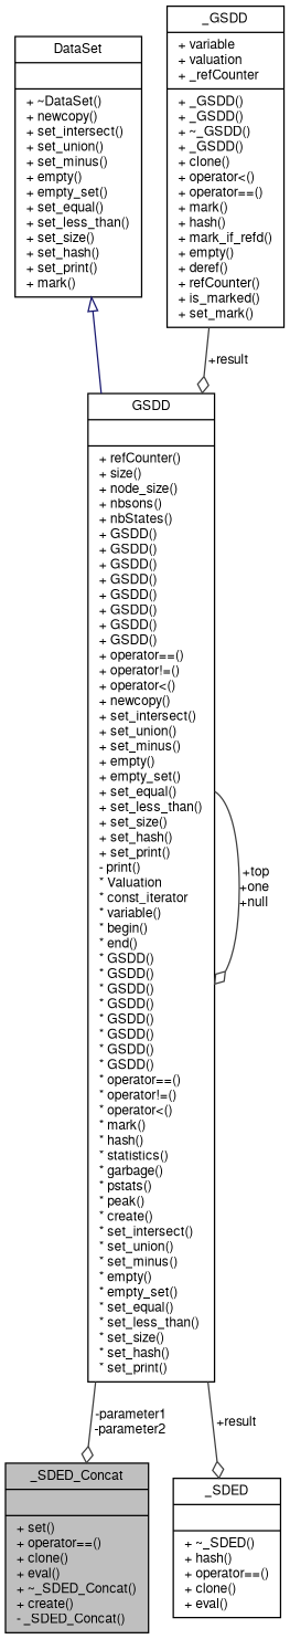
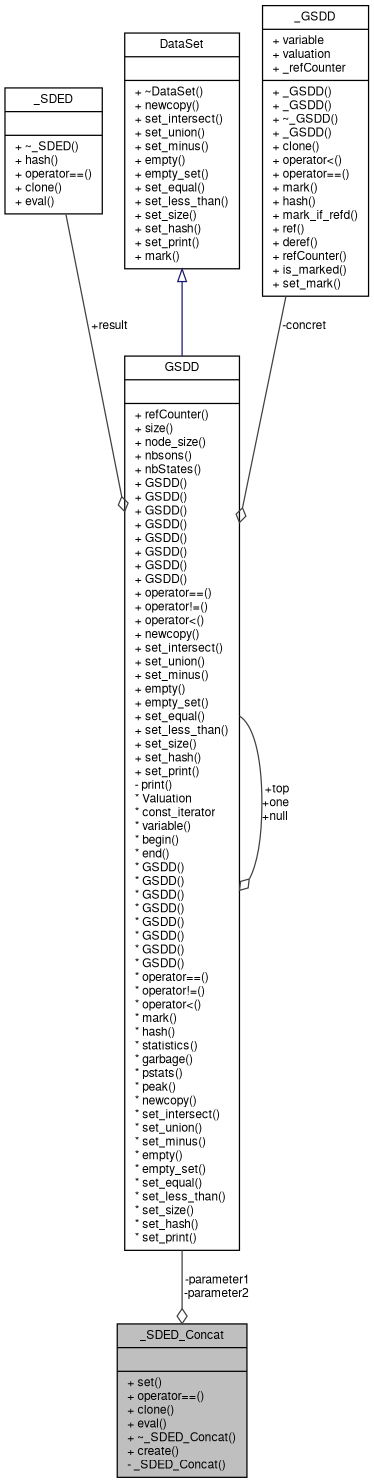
  digraph {
    node [color=black fillcolor=white fontname=FreeSans fontsize=10 shape=record style=filled]
    edge [arrowhead=odiamond color=grey25 fontname=FreeSans fontsize=10 labelfontname=FreeSans labelfontsize=10 style=solid]
    n1 [fillcolor=grey75 fontcolor=black height=0.2 label="{_SDED_Concat\n||+ set()\l+ operator==()\l+ clone()\l+ eval()\l+ ~_SDED_Concat()\l+ create()\l- _SDED_Concat()\l}" width=0.4]
    n2 [height=0.2 label="{_SDED\n||+ ~_SDED()\l+ hash()\l+ operator==()\l+ clone()\l+ eval()\l}" width=0.4]
-   n3 [height=0.2 label="{GSDD\n||+ refCounter()\l+ size()\l+ node_size()\l+ nbsons()\l+ nbStates()\l+ GSDD()\l+ GSDD()\l+ GSDD()\l+ GSDD()\l+ GSDD()\l+ GSDD()\l+ GSDD()\l+ GSDD()\l+ operator==()\l+ operator!=()\l+ operator\<()\l+ newcopy()\l+ set_intersect()\l+ set_union()\l+ set_minus()\l+ empty()\l+ empty_set()\l+ set_equal()\l+ set_less_than()\l+ set_size()\l+ set_hash()\l+ set_print()\l- print()\l* Valuation\l* const_iterator\l* variable()\l* begin()\l* end()\l* GSDD()\l* GSDD()\l* GSDD()\l* GSDD()\l* GSDD()\l* GSDD()\l* GSDD()\l* GSDD()\l* operator==()\l* operator!=()\l* operator\<()\l* mark()\l* hash()\l* statistics()\l* garbage()\l* pstats()\l* peak()\l* create()\l* set_intersect()\l* set_union()\l* set_minus()\l* empty()\l* empty_set()\l* set_equal()\l* set_less_than()\l* set_size()\l* set_hash()\l* set_print()\l}" width=0.4]
+   n3 [height=0.2 label="{GSDD\n||+ refCounter()\l+ size()\l+ node_size()\l+ nbsons()\l+ nbStates()\l+ GSDD()\l+ GSDD()\l+ GSDD()\l+ GSDD()\l+ GSDD()\l+ GSDD()\l+ GSDD()\l+ GSDD()\l+ operator==()\l+ operator!=()\l+ operator\<()\l+ newcopy()\l+ set_intersect()\l+ set_union()\l+ set_minus()\l+ empty()\l+ empty_set()\l+ set_equal()\l+ set_less_than()\l+ set_size()\l+ set_hash()\l+ set_print()\l- print()\l* Valuation\l* const_iterator\l* variable()\l* begin()\l* end()\l* GSDD()\l* GSDD()\l* GSDD()\l* GSDD()\l* GSDD()\l* GSDD()\l* GSDD()\l* GSDD()\l* operator==()\l* operator!=()\l* operator\<()\l* mark()\l* hash()\l* statistics()\l* garbage()\l* pstats()\l* peak()\l* newcopy()\l* set_intersect()\l* set_union()\l* set_minus()\l* empty()\l* empty_set()\l* set_equal()\l* set_less_than()\l* set_size()\l* set_hash()\l* set_print()\l}" width=0.4]
    n4 [height=0.2 label="{DataSet\n||+ ~DataSet()\l+ newcopy()\l+ set_intersect()\l+ set_union()\l+ set_minus()\l+ empty()\l+ empty_set()\l+ set_equal()\l+ set_less_than()\l+ set_size()\l+ set_hash()\l+ set_print()\l+ mark()\l}" width=0.4]
-   n5 [height=0.2 label="{_GSDD\n|+ variable\l+ valuation\l+ _refCounter\l|+ _GSDD()\l+ _GSDD()\l+ ~_GSDD()\l+ _GSDD()\l+ clone()\l+ operator\<()\l+ operator==()\l+ mark()\l+ hash()\l+ mark_if_refd()\l+ empty()\l+ deref()\l+ refCounter()\l+ is_marked()\l+ set_mark()\l}" width=0.4]
+   n5 [height=0.2 label="{_GSDD\n|+ variable\l+ valuation\l+ _refCounter\l|+ _GSDD()\l+ _GSDD()\l+ ~_GSDD()\l+ _GSDD()\l+ clone()\l+ operator\<()\l+ operator==()\l+ mark()\l+ hash()\l+ mark_if_refd()\l+ ref()\l+ deref()\l+ refCounter()\l+ is_marked()\l+ set_mark()\l}" width=0.4]
    n3 -> n1 [label=" -parameter1\n-parameter2"]
-   n3 -> n2 [label=" +result"]
+   n2 -> n3 [label=" +result"]
    n3 -> n3 [label=" +top\n+one\n+null"]
    n4 -> n3 [arrowtail=onormal color=midnightblue dir=back arrowhead=""]
-   n5 -> n3 [label=" +result"]
+   n5 -> n3 [label=" -concret"]
  }
